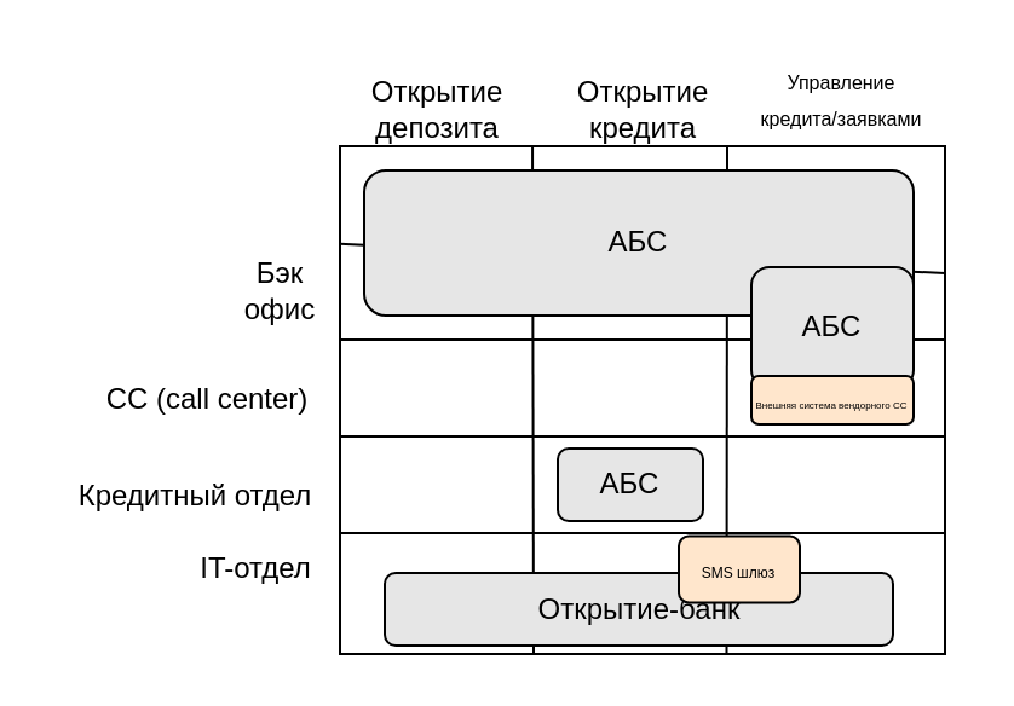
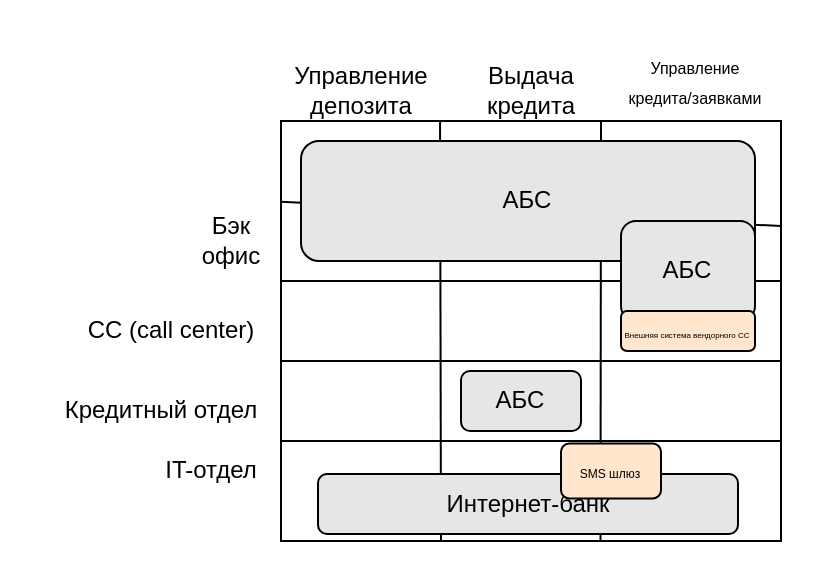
  <mxCell id="0" />
  <mxCell id="1" parent="0" />
  <mxCell id="2" value="" style="whiteSpace=wrap;html=1;" parent="1" vertex="1"><mxGeometry x="140" y="60" width="250" height="210" as="geometry" /></mxCell>
  <mxCell id="3" value="Бэк&lt;div&gt;офис&lt;/div&gt;" style="text;html=1;align=center;verticalAlign=middle;resizable=0;points=[];autosize=1;strokeColor=none;fillColor=none;" parent="1" vertex="1"><mxGeometry x="90" y="100" width="50" height="40" as="geometry" /></mxCell>
  <mxCell id="4" value="CC (call center)" style="text;html=1;align=center;verticalAlign=middle;resizable=0;points=[];autosize=1;strokeColor=none;fillColor=none;" parent="1" vertex="1"><mxGeometry x="30" y="150" width="110" height="30" as="geometry" /></mxCell>
  <mxCell id="5" value="Кредитный отдел" style="text;html=1;align=center;verticalAlign=middle;resizable=0;points=[];autosize=1;strokeColor=none;fillColor=none;" parent="1" vertex="1"><mxGeometry x="20" y="190" width="120" height="30" as="geometry" /></mxCell>
- <mxCell id="6" value="Открытие&lt;div&gt;&lt;span style=&quot;background-color: transparent; color: light-dark(rgb(0, 0, 0), rgb(255, 255, 255));&quot;&gt;депозита&lt;/span&gt;&lt;/div&gt;" style="text;html=1;align=center;verticalAlign=middle;resizable=0;points=[];autosize=1;strokeColor=none;fillColor=none;" parent="1" vertex="1"><mxGeometry x="140" y="25" width="80" height="40" as="geometry" /></mxCell>
- <mxCell id="7" value="Открытие&lt;div&gt;&lt;span style=&quot;background-color: transparent; color: light-dark(rgb(0, 0, 0), rgb(255, 255, 255));&quot;&gt;кредита&lt;/span&gt;&lt;/div&gt;" style="text;html=1;align=center;verticalAlign=middle;resizable=0;points=[];autosize=1;strokeColor=none;fillColor=none;" parent="1" vertex="1"><mxGeometry x="230" y="25" width="70" height="40" as="geometry" /></mxCell>
+ <mxCell id="6" value="Управление&lt;div&gt;&lt;span style=&quot;background-color: transparent; color: light-dark(rgb(0, 0, 0), rgb(255, 255, 255));&quot;&gt;депозита&lt;/span&gt;&lt;/div&gt;" style="text;html=1;align=center;verticalAlign=middle;resizable=0;points=[];autosize=1;strokeColor=none;fillColor=none;" parent="1" vertex="1"><mxGeometry x="140" y="25" width="80" height="40" as="geometry" /></mxCell>
+ <mxCell id="7" value="Выдача&lt;div&gt;&lt;span style=&quot;background-color: transparent; color: light-dark(rgb(0, 0, 0), rgb(255, 255, 255));&quot;&gt;кредита&lt;/span&gt;&lt;/div&gt;" style="text;html=1;align=center;verticalAlign=middle;resizable=0;points=[];autosize=1;strokeColor=none;fillColor=none;" parent="1" vertex="1"><mxGeometry x="230" y="25" width="70" height="40" as="geometry" /></mxCell>
  <mxCell id="8" value="&lt;font style=&quot;font-size: 8px;&quot;&gt;Управление&lt;/font&gt;&lt;div&gt;&lt;font style=&quot;font-size: 8px;&quot;&gt;кредита/заявками&lt;/font&gt;&lt;/div&gt;" style="text;html=1;align=center;verticalAlign=middle;resizable=0;points=[];autosize=1;strokeColor=none;fillColor=none;" parent="1" vertex="1"><mxGeometry x="297" width="100" height="40" as="geometry" y="20" /></mxCell>
  <mxCell id="9" value="" style="endArrow=none;html=1;rounded=0;exitX=0.994;exitY=0.876;exitDx=0;exitDy=0;exitPerimeter=0;" parent="1" source="6" edge="1"><mxGeometry width="50" height="50" relative="1" as="geometry"><mxPoint x="250" y="170" as="sourcePoint" /><mxPoint x="220" y="270" as="targetPoint" /></mxGeometry></mxCell>
  <mxCell id="10" value="" style="endArrow=none;html=1;rounded=0;exitX=0.994;exitY=0.876;exitDx=0;exitDy=0;exitPerimeter=0;entryX=0.639;entryY=0.998;entryDx=0;entryDy=0;entryPerimeter=0;" parent="1" edge="1" target="2"><mxGeometry width="50" height="50" relative="1" as="geometry"><mxPoint x="300" y="60" as="sourcePoint" /><mxPoint x="298" y="280" as="targetPoint" /></mxGeometry></mxCell>
  <mxCell id="11" value="" style="endArrow=none;html=1;rounded=0;exitX=0.999;exitY=0.01;exitDx=0;exitDy=0;exitPerimeter=0;entryX=1;entryY=0.25;entryDx=0;entryDy=0;" parent="1" source="3" target="2" edge="1"><mxGeometry width="50" height="50" relative="1" as="geometry"><mxPoint x="220" y="150" as="sourcePoint" /><mxPoint x="270" y="100" as="targetPoint" /></mxGeometry></mxCell>
  <mxCell id="12" value="" style="endArrow=none;html=1;rounded=0;exitX=0.999;exitY=0.01;exitDx=0;exitDy=0;exitPerimeter=0;entryX=1.001;entryY=0.198;entryDx=0;entryDy=0;entryPerimeter=0;" parent="1" edge="1"><mxGeometry width="50" height="50" relative="1" as="geometry"><mxPoint x="140" y="140" as="sourcePoint" /><mxPoint x="390" y="140" as="targetPoint" /></mxGeometry></mxCell>
  <mxCell id="13" value="" style="endArrow=none;html=1;rounded=0;exitX=0.999;exitY=0.01;exitDx=0;exitDy=0;exitPerimeter=0;entryX=1.001;entryY=0.198;entryDx=0;entryDy=0;entryPerimeter=0;" parent="1" edge="1"><mxGeometry width="50" height="50" relative="1" as="geometry"><mxPoint x="140" y="180" as="sourcePoint" /><mxPoint x="390" y="180" as="targetPoint" /></mxGeometry></mxCell>
  <mxCell id="14" value="АБС" style="rounded=1;whiteSpace=wrap;html=1;fillColor=#E6E6E6;" parent="1" vertex="1"><mxGeometry x="150" y="70" width="227" height="60" as="geometry" /></mxCell>
  <mxCell id="15" value="АБС" style="rounded=1;whiteSpace=wrap;html=1;fillColor=#E6E6E6;" parent="1" vertex="1"><mxGeometry x="310" y="110" width="67" height="50" as="geometry" /></mxCell>
  <mxCell id="16" value="&lt;font style=&quot;line-height: 80%; font-size: 4px;&quot;&gt;Внешняя система вендорного CC&lt;/font&gt;" style="rounded=1;whiteSpace=wrap;html=1;fillColor=#ffe6cc;" parent="1" vertex="1"><mxGeometry x="310" y="155" width="67" height="20" as="geometry" /></mxCell>
  <mxCell id="17" value="АБС" style="rounded=1;whiteSpace=wrap;html=1;fillColor=#E6E6E6;" parent="1" vertex="1"><mxGeometry x="230" y="185" width="60" height="30" as="geometry" /></mxCell>
  <mxCell id="18" value="" style="endArrow=none;html=1;rounded=0;exitX=0.999;exitY=0.01;exitDx=0;exitDy=0;exitPerimeter=0;entryX=1.001;entryY=0.198;entryDx=0;entryDy=0;entryPerimeter=0;" edge="1" parent="1"><mxGeometry width="50" height="50" relative="1" as="geometry"><mxPoint x="140" y="220" as="sourcePoint" /><mxPoint x="390" y="220" as="targetPoint" /></mxGeometry></mxCell>
- <mxCell id="19" value="&lt;span style=&quot;text-wrap-mode: nowrap;&quot;&gt;Открытие-банк&lt;/span&gt;" style="rounded=1;whiteSpace=wrap;html=1;fillColor=#E6E6E6;" vertex="1" parent="1"><mxGeometry x="158.5" y="236.5" width="210" height="30" as="geometry" /></mxCell>
+ <mxCell id="19" value="&lt;span style=&quot;text-wrap-mode: nowrap;&quot;&gt;Интернет-банк&lt;/span&gt;" style="rounded=1;whiteSpace=wrap;html=1;fillColor=#E6E6E6;" vertex="1" parent="1"><mxGeometry x="158.5" y="236.5" width="210" height="30" as="geometry" /></mxCell>
  <mxCell id="20" value="IT-отдел" style="text;html=1;align=center;verticalAlign=middle;resizable=0;points=[];autosize=1;strokeColor=none;fillColor=none;" vertex="1" parent="1"><mxGeometry x="70" y="220" width="70" height="30" as="geometry" /></mxCell>
  <mxCell id="21" value="&lt;span style=&quot;text-wrap-mode: nowrap;&quot;&gt;&lt;font style=&quot;font-size: 6px;&quot;&gt;SMS шлюз&lt;/font&gt;&lt;/span&gt;" style="rounded=1;whiteSpace=wrap;html=1;fillColor=#ffe6cc;" vertex="1" parent="1"><mxGeometry x="280" y="221.25" width="50" height="27.5" as="geometry" /></mxCell>
